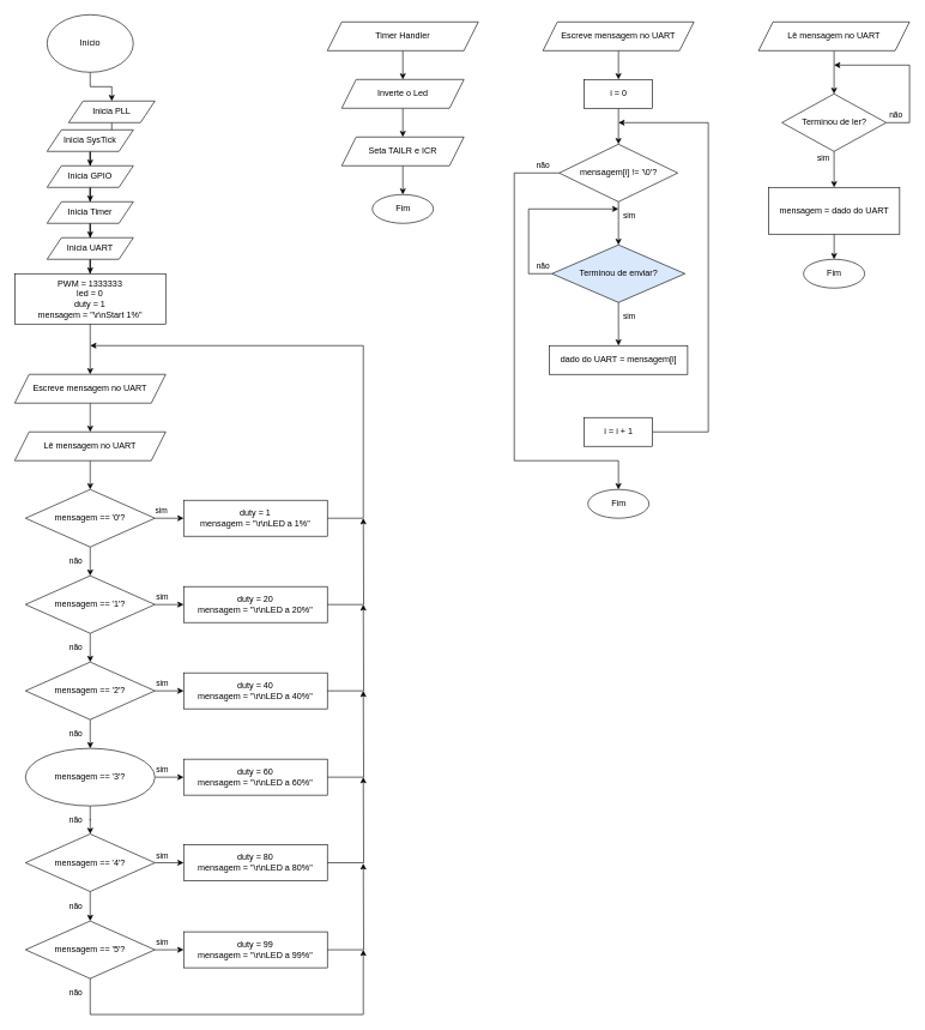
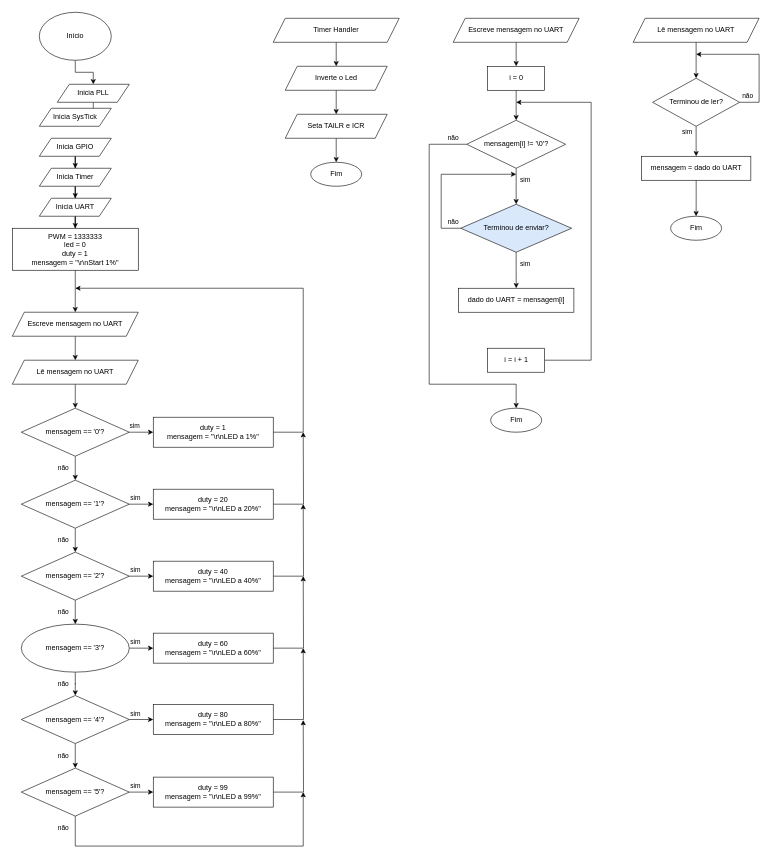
  <mxCell id="0" />
  <mxCell id="1" parent="0" />
  <mxCell id="2" style="edgeStyle=orthogonalEdgeStyle;rounded=0;orthogonalLoop=1;jettySize=auto;html=1;entryX=0.5;entryY=0;entryDx=0;entryDy=0;" edge="1" parent="1" source="3" target="5"><mxGeometry relative="1" as="geometry" /></mxCell>
  <mxCell id="3" value="Início" style="ellipse;whiteSpace=wrap;html=1;" vertex="1" parent="1"><mxGeometry x="65" y="20" width="120" height="80" as="geometry" /></mxCell>
  <mxCell id="4" style="edgeStyle=orthogonalEdgeStyle;rounded=0;orthogonalLoop=1;jettySize=auto;html=1;entryX=0.5;entryY=0;entryDx=0;entryDy=0;" edge="1" parent="1" source="5" target="7"><mxGeometry relative="1" as="geometry" /></mxCell>
  <mxCell id="5" value="Inicia PLL" style="shape=parallelogram;perimeter=parallelogramPerimeter;whiteSpace=wrap;html=1;fixedSize=1;" vertex="1" parent="1"><mxGeometry x="95" y="140" width="120" height="30" as="geometry" /></mxCell>
- <mxCell id="6" style="edgeStyle=orthogonalEdgeStyle;rounded=0;orthogonalLoop=1;jettySize=auto;html=1;entryX=0.5;entryY=0;entryDx=0;entryDy=0;" edge="1" parent="1" source="7" target="9"><mxGeometry relative="1" as="geometry" /></mxCell>
  <mxCell id="7" value="Inicia SysTick" style="shape=parallelogram;perimeter=parallelogramPerimeter;whiteSpace=wrap;html=1;fixedSize=1;" vertex="1" parent="1"><mxGeometry x="65" y="180" width="120" height="30" as="geometry" /></mxCell>
  <mxCell id="8" style="edgeStyle=orthogonalEdgeStyle;rounded=0;orthogonalLoop=1;jettySize=auto;html=1;entryX=0.5;entryY=0;entryDx=0;entryDy=0;" edge="1" parent="1" source="9" target="11"><mxGeometry relative="1" as="geometry" /></mxCell>
  <mxCell id="9" value="Inicia GPIO" style="shape=parallelogram;perimeter=parallelogramPerimeter;whiteSpace=wrap;html=1;fixedSize=1;" vertex="1" parent="1"><mxGeometry x="65" y="230" width="120" height="30" as="geometry" /></mxCell>
  <mxCell id="10" style="edgeStyle=orthogonalEdgeStyle;rounded=0;orthogonalLoop=1;jettySize=auto;html=1;entryX=0.5;entryY=0;entryDx=0;entryDy=0;" edge="1" parent="1" source="11" target="13"><mxGeometry relative="1" as="geometry" /></mxCell>
  <mxCell id="11" value="Inicia Timer" style="shape=parallelogram;perimeter=parallelogramPerimeter;whiteSpace=wrap;html=1;fixedSize=1;" vertex="1" parent="1"><mxGeometry x="65" y="280" width="120" height="30" as="geometry" /></mxCell>
  <mxCell id="12" style="edgeStyle=orthogonalEdgeStyle;rounded=0;orthogonalLoop=1;jettySize=auto;html=1;entryX=0.5;entryY=0;entryDx=0;entryDy=0;" edge="1" parent="1" source="13" target="15"><mxGeometry relative="1" as="geometry" /></mxCell>
  <mxCell id="13" value="Inicia UART" style="shape=parallelogram;perimeter=parallelogramPerimeter;whiteSpace=wrap;html=1;fixedSize=1;" vertex="1" parent="1"><mxGeometry x="65" y="330" width="120" height="30" as="geometry" /></mxCell>
  <mxCell id="14" style="edgeStyle=orthogonalEdgeStyle;rounded=0;orthogonalLoop=1;jettySize=auto;html=1;entryX=0.5;entryY=0;entryDx=0;entryDy=0;" edge="1" parent="1" source="15" target="17"><mxGeometry relative="1" as="geometry" /></mxCell>
  <mxCell id="15" value="PWM = 1333333&lt;br&gt;led = 0&lt;br&gt;duty = 1&lt;br&gt;mensagem = &quot;\r\nStart 1%&quot;" style="rounded=0;whiteSpace=wrap;html=1;" vertex="1" parent="1"><mxGeometry x="20" y="380" width="210" height="70" as="geometry" /></mxCell>
  <mxCell id="16" style="edgeStyle=orthogonalEdgeStyle;rounded=0;orthogonalLoop=1;jettySize=auto;html=1;entryX=0.5;entryY=0;entryDx=0;entryDy=0;" edge="1" parent="1" source="17" target="19"><mxGeometry relative="1" as="geometry" /></mxCell>
  <mxCell id="17" value="Escreve mensagem no UART" style="shape=parallelogram;perimeter=parallelogramPerimeter;whiteSpace=wrap;html=1;fixedSize=1;" vertex="1" parent="1"><mxGeometry x="20" y="520" width="210" height="40" as="geometry" /></mxCell>
  <mxCell id="18" style="edgeStyle=orthogonalEdgeStyle;rounded=0;orthogonalLoop=1;jettySize=auto;html=1;entryX=0.5;entryY=0;entryDx=0;entryDy=0;" edge="1" parent="1" source="19" target="22"><mxGeometry relative="1" as="geometry" /></mxCell>
  <mxCell id="19" value="Lê mensagem no UART" style="shape=parallelogram;perimeter=parallelogramPerimeter;whiteSpace=wrap;html=1;fixedSize=1;" vertex="1" parent="1"><mxGeometry x="20" y="600" width="210" height="40" as="geometry" /></mxCell>
  <mxCell id="20" value="não" style="edgeStyle=orthogonalEdgeStyle;rounded=0;orthogonalLoop=1;jettySize=auto;html=1;entryX=0.5;entryY=0;entryDx=0;entryDy=0;" edge="1" parent="1" source="22" target="25"><mxGeometry y="-20" relative="1" as="geometry"><mxPoint as="offset" /></mxGeometry></mxCell>
  <mxCell id="21" value="sim" style="edgeStyle=orthogonalEdgeStyle;rounded=0;orthogonalLoop=1;jettySize=auto;html=1;" edge="1" parent="1" source="22" target="39"><mxGeometry x="-0.5" y="10" relative="1" as="geometry"><mxPoint x="295" y="720" as="targetPoint" /><mxPoint x="-1" as="offset" /></mxGeometry></mxCell>
  <mxCell id="22" value="mensagem == '0'?" style="rhombus;whiteSpace=wrap;html=1;" vertex="1" parent="1"><mxGeometry x="35" y="680" width="180" height="80" as="geometry" /></mxCell>
  <mxCell id="23" value="não" style="edgeStyle=orthogonalEdgeStyle;rounded=0;orthogonalLoop=1;jettySize=auto;html=1;entryX=0.5;entryY=0;entryDx=0;entryDy=0;" edge="1" parent="1" source="25" target="28"><mxGeometry y="-20" relative="1" as="geometry"><mxPoint as="offset" /></mxGeometry></mxCell>
  <mxCell id="24" value="sim" style="edgeStyle=orthogonalEdgeStyle;rounded=0;orthogonalLoop=1;jettySize=auto;html=1;" edge="1" parent="1" source="25" target="41"><mxGeometry x="-0.5" y="10" relative="1" as="geometry"><mxPoint as="offset" /></mxGeometry></mxCell>
  <mxCell id="25" value="mensagem == '1'?" style="rhombus;whiteSpace=wrap;html=1;" vertex="1" parent="1"><mxGeometry x="35" y="800" width="180" height="80" as="geometry" /></mxCell>
  <mxCell id="26" value="não" style="edgeStyle=orthogonalEdgeStyle;rounded=0;orthogonalLoop=1;jettySize=auto;html=1;entryX=0.5;entryY=0;entryDx=0;entryDy=0;" edge="1" parent="1" source="28" target="31"><mxGeometry y="-20" relative="1" as="geometry"><mxPoint as="offset" /></mxGeometry></mxCell>
  <mxCell id="27" value="sim" style="edgeStyle=orthogonalEdgeStyle;rounded=0;orthogonalLoop=1;jettySize=auto;html=1;" edge="1" parent="1" source="28" target="43"><mxGeometry x="-0.5" y="10" relative="1" as="geometry"><mxPoint as="offset" /></mxGeometry></mxCell>
  <mxCell id="28" value="mensagem == '2'?" style="rhombus;whiteSpace=wrap;html=1;" vertex="1" parent="1"><mxGeometry x="35" y="920" width="180" height="80" as="geometry" /></mxCell>
  <mxCell id="29" value="não" style="edgeStyle=orthogonalEdgeStyle;rounded=0;orthogonalLoop=1;jettySize=auto;html=1;entryX=0.5;entryY=0;entryDx=0;entryDy=0;" edge="1" parent="1" source="31" target="34"><mxGeometry x="0.024" y="-20" relative="1" as="geometry"><mxPoint as="offset" /></mxGeometry></mxCell>
  <mxCell id="30" value="sim" style="edgeStyle=orthogonalEdgeStyle;rounded=0;orthogonalLoop=1;jettySize=auto;html=1;" edge="1" parent="1" source="31" target="45"><mxGeometry x="-0.5" y="10" relative="1" as="geometry"><mxPoint as="offset" /></mxGeometry></mxCell>
  <mxCell id="31" value="mensagem == '3'?" style="ellipse;whiteSpace=wrap;html=1;" vertex="1" parent="1"><mxGeometry x="35" y="1040" width="180" height="80" as="geometry" /></mxCell>
  <mxCell id="32" value="não" style="edgeStyle=orthogonalEdgeStyle;rounded=0;orthogonalLoop=1;jettySize=auto;html=1;entryX=0.5;entryY=0;entryDx=0;entryDy=0;" edge="1" parent="1" source="34" target="37"><mxGeometry x="0.024" y="-20" relative="1" as="geometry"><mxPoint as="offset" /></mxGeometry></mxCell>
  <mxCell id="33" value="sim" style="edgeStyle=orthogonalEdgeStyle;rounded=0;orthogonalLoop=1;jettySize=auto;html=1;" edge="1" parent="1" source="34" target="47"><mxGeometry x="-0.5" y="9" relative="1" as="geometry"><mxPoint as="offset" /></mxGeometry></mxCell>
  <mxCell id="34" value="mensagem == '4'?" style="rhombus;whiteSpace=wrap;html=1;" vertex="1" parent="1"><mxGeometry x="35" y="1159" width="180" height="80" as="geometry" /></mxCell>
  <mxCell id="35" value="sim" style="edgeStyle=orthogonalEdgeStyle;rounded=0;orthogonalLoop=1;jettySize=auto;html=1;" edge="1" parent="1" source="37" target="49"><mxGeometry x="-0.5" y="10" relative="1" as="geometry"><mxPoint as="offset" /></mxGeometry></mxCell>
  <mxCell id="36" value="não" style="edgeStyle=orthogonalEdgeStyle;rounded=0;orthogonalLoop=1;jettySize=auto;html=1;" edge="1" parent="1" source="37"><mxGeometry x="-0.923" y="-20" relative="1" as="geometry"><mxPoint x="505" y="1320" as="targetPoint" /><Array as="points"><mxPoint x="125" y="1410" /><mxPoint x="505" y="1410" /></Array><mxPoint as="offset" /></mxGeometry></mxCell>
  <mxCell id="37" value="mensagem == '5'?" style="rhombus;whiteSpace=wrap;html=1;" vertex="1" parent="1"><mxGeometry x="35" y="1280" width="180" height="80" as="geometry" /></mxCell>
  <mxCell id="38" style="edgeStyle=orthogonalEdgeStyle;rounded=0;orthogonalLoop=1;jettySize=auto;html=1;" edge="1" parent="1" source="39"><mxGeometry relative="1" as="geometry"><mxPoint x="125" y="480" as="targetPoint" /><Array as="points"><mxPoint x="505" y="720" /><mxPoint x="505" y="480" /></Array></mxGeometry></mxCell>
  <mxCell id="39" value="duty = 1&lt;br&gt;mensagem = &quot;\r\nLED a 1%&quot;" style="rounded=0;whiteSpace=wrap;html=1;" vertex="1" parent="1"><mxGeometry x="255" y="695" width="200" height="50" as="geometry" /></mxCell>
  <mxCell id="40" style="edgeStyle=orthogonalEdgeStyle;rounded=0;orthogonalLoop=1;jettySize=auto;html=1;" edge="1" parent="1" source="41"><mxGeometry relative="1" as="geometry"><mxPoint x="505" y="720" as="targetPoint" /></mxGeometry></mxCell>
  <mxCell id="41" value="duty = 20&lt;br&gt;mensagem = &quot;\r\nLED a 20%&quot;" style="rounded=0;whiteSpace=wrap;html=1;" vertex="1" parent="1"><mxGeometry x="255" y="815" width="200" height="50" as="geometry" /></mxCell>
  <mxCell id="42" style="edgeStyle=orthogonalEdgeStyle;rounded=0;orthogonalLoop=1;jettySize=auto;html=1;" edge="1" parent="1" source="43"><mxGeometry relative="1" as="geometry"><mxPoint x="505" y="840" as="targetPoint" /></mxGeometry></mxCell>
  <mxCell id="43" value="duty = 40&lt;br&gt;mensagem = &quot;\r\nLED a 40%&quot;" style="rounded=0;whiteSpace=wrap;html=1;" vertex="1" parent="1"><mxGeometry x="255" y="935" width="200" height="50" as="geometry" /></mxCell>
  <mxCell id="44" style="edgeStyle=orthogonalEdgeStyle;rounded=0;orthogonalLoop=1;jettySize=auto;html=1;" edge="1" parent="1" source="45"><mxGeometry relative="1" as="geometry"><mxPoint x="505" y="960" as="targetPoint" /></mxGeometry></mxCell>
  <mxCell id="45" value="duty = 60&lt;br&gt;mensagem = &quot;\r\nLED a 60%&quot;" style="rounded=0;whiteSpace=wrap;html=1;" vertex="1" parent="1"><mxGeometry x="255" y="1055" width="200" height="50" as="geometry" /></mxCell>
  <mxCell id="46" style="edgeStyle=orthogonalEdgeStyle;rounded=0;orthogonalLoop=1;jettySize=auto;html=1;" edge="1" parent="1" source="47"><mxGeometry relative="1" as="geometry"><mxPoint x="505" y="1080" as="targetPoint" /></mxGeometry></mxCell>
  <mxCell id="47" value="duty = 80&lt;br&gt;mensagem = &quot;\r\nLED a 80%&quot;" style="rounded=0;whiteSpace=wrap;html=1;" vertex="1" parent="1"><mxGeometry x="255" y="1174" width="200" height="50" as="geometry" /></mxCell>
  <mxCell id="48" style="edgeStyle=orthogonalEdgeStyle;rounded=0;orthogonalLoop=1;jettySize=auto;html=1;" edge="1" parent="1" source="49"><mxGeometry relative="1" as="geometry"><mxPoint x="505" y="1200" as="targetPoint" /></mxGeometry></mxCell>
  <mxCell id="49" value="duty = 99&lt;br&gt;mensagem = &quot;\r\nLED a 99%&quot;" style="rounded=0;whiteSpace=wrap;html=1;" vertex="1" parent="1"><mxGeometry x="255" y="1295" width="200" height="50" as="geometry" /></mxCell>
  <mxCell id="50" value="" style="edgeStyle=orthogonalEdgeStyle;rounded=0;orthogonalLoop=1;jettySize=auto;html=1;" edge="1" parent="1" source="51" target="65"><mxGeometry relative="1" as="geometry" /></mxCell>
  <mxCell id="51" value="Escreve mensagem no UART" style="shape=parallelogram;perimeter=parallelogramPerimeter;whiteSpace=wrap;html=1;fixedSize=1;" vertex="1" parent="1"><mxGeometry x="755" y="30" width="210" height="40" as="geometry" /></mxCell>
  <mxCell id="52" value="" style="edgeStyle=orthogonalEdgeStyle;rounded=0;orthogonalLoop=1;jettySize=auto;html=1;" edge="1" parent="1" source="53" target="75"><mxGeometry relative="1" as="geometry" /></mxCell>
  <mxCell id="53" value="Lê mensagem no UART" style="shape=parallelogram;perimeter=parallelogramPerimeter;whiteSpace=wrap;html=1;fixedSize=1;" vertex="1" parent="1"><mxGeometry x="1055" y="30" width="210" height="40" as="geometry" /></mxCell>
  <mxCell id="54" value="" style="edgeStyle=orthogonalEdgeStyle;rounded=0;orthogonalLoop=1;jettySize=auto;html=1;" edge="1" parent="1" source="55" target="57"><mxGeometry relative="1" as="geometry" /></mxCell>
  <mxCell id="55" value="Timer Handler" style="shape=parallelogram;perimeter=parallelogramPerimeter;whiteSpace=wrap;html=1;fixedSize=1;" vertex="1" parent="1"><mxGeometry x="455" y="30" width="210" height="40" as="geometry" /></mxCell>
  <mxCell id="56" value="" style="edgeStyle=orthogonalEdgeStyle;rounded=0;orthogonalLoop=1;jettySize=auto;html=1;" edge="1" parent="1" source="57" target="59"><mxGeometry relative="1" as="geometry" /></mxCell>
  <mxCell id="57" value="Inverte o Led" style="shape=parallelogram;perimeter=parallelogramPerimeter;whiteSpace=wrap;html=1;fixedSize=1;" vertex="1" parent="1"><mxGeometry x="475" y="110" width="170" height="40" as="geometry" /></mxCell>
  <mxCell id="58" value="" style="edgeStyle=orthogonalEdgeStyle;rounded=0;orthogonalLoop=1;jettySize=auto;html=1;" edge="1" parent="1" source="59" target="60"><mxGeometry relative="1" as="geometry" /></mxCell>
  <mxCell id="59" value="Seta TAILR e ICR" style="shape=parallelogram;perimeter=parallelogramPerimeter;whiteSpace=wrap;html=1;fixedSize=1;" vertex="1" parent="1"><mxGeometry x="475" y="190" width="170" height="40" as="geometry" /></mxCell>
  <mxCell id="60" value="Fim" style="ellipse;whiteSpace=wrap;html=1;" vertex="1" parent="1"><mxGeometry x="517.5" y="270" width="85" height="40" as="geometry" /></mxCell>
  <mxCell id="61" value="sim" style="edgeStyle=orthogonalEdgeStyle;rounded=0;orthogonalLoop=1;jettySize=auto;html=1;" edge="1" parent="1" source="63" target="69"><mxGeometry x="-0.333" y="15" relative="1" as="geometry"><mxPoint as="offset" /></mxGeometry></mxCell>
  <mxCell id="62" value="não" style="edgeStyle=orthogonalEdgeStyle;rounded=0;orthogonalLoop=1;jettySize=auto;html=1;" edge="1" parent="1" source="63"><mxGeometry x="-0.898" y="-10" relative="1" as="geometry"><mxPoint x="860" y="290" as="targetPoint" /><Array as="points"><mxPoint x="735" y="380" /><mxPoint x="735" y="290" /></Array><mxPoint as="offset" /></mxGeometry></mxCell>
  <mxCell id="63" value="Terminou de enviar?" style="rhombus;whiteSpace=wrap;html=1;fillColor=#dae8fc;" vertex="1" parent="1"><mxGeometry x="767.5" y="340" width="185" height="80" as="geometry" /></mxCell>
  <mxCell id="64" value="" style="edgeStyle=orthogonalEdgeStyle;rounded=0;orthogonalLoop=1;jettySize=auto;html=1;" edge="1" parent="1" source="65" target="68"><mxGeometry relative="1" as="geometry" /></mxCell>
  <mxCell id="65" value="i = 0" style="rounded=0;whiteSpace=wrap;html=1;" vertex="1" parent="1"><mxGeometry x="812.5" y="110" width="95" height="40" as="geometry" /></mxCell>
  <mxCell id="66" value="sim" style="edgeStyle=orthogonalEdgeStyle;rounded=0;orthogonalLoop=1;jettySize=auto;html=1;" edge="1" parent="1" source="68" target="63"><mxGeometry x="-0.333" y="15" relative="1" as="geometry"><mxPoint as="offset" /></mxGeometry></mxCell>
  <mxCell id="67" value="não" style="edgeStyle=orthogonalEdgeStyle;rounded=0;orthogonalLoop=1;jettySize=auto;html=1;entryX=0.5;entryY=0;entryDx=0;entryDy=0;" edge="1" parent="1" source="68" target="72"><mxGeometry x="-0.929" y="-10" relative="1" as="geometry"><mxPoint x="860" y="670" as="targetPoint" /><Array as="points"><mxPoint x="715" y="240" /><mxPoint x="715" y="640" /><mxPoint x="860" y="640" /></Array><mxPoint as="offset" /></mxGeometry></mxCell>
  <mxCell id="68" value="mensagem[i] != '\0'?" style="rhombus;whiteSpace=wrap;html=1;" vertex="1" parent="1"><mxGeometry x="777.5" y="200" width="165" height="80" as="geometry" /></mxCell>
  <mxCell id="69" value="dado do UART = mensagem[i]" style="rounded=0;whiteSpace=wrap;html=1;" vertex="1" parent="1"><mxGeometry x="763.75" y="480" width="192.5" height="40" as="geometry" /></mxCell>
  <mxCell id="70" style="edgeStyle=orthogonalEdgeStyle;rounded=0;orthogonalLoop=1;jettySize=auto;html=1;" edge="1" parent="1" source="71"><mxGeometry relative="1" as="geometry"><mxPoint x="860" y="170" as="targetPoint" /><Array as="points"><mxPoint x="985" y="600" /><mxPoint x="985" y="170" /></Array></mxGeometry></mxCell>
  <mxCell id="71" value="i = i + 1" style="rounded=0;whiteSpace=wrap;html=1;" vertex="1" parent="1"><mxGeometry x="812.5" y="580" width="95" height="40" as="geometry" /></mxCell>
  <mxCell id="72" value="Fim" style="ellipse;whiteSpace=wrap;html=1;" vertex="1" parent="1"><mxGeometry x="817.5" y="680" width="85" height="40" as="geometry" /></mxCell>
  <mxCell id="73" value="sim" style="edgeStyle=orthogonalEdgeStyle;rounded=0;orthogonalLoop=1;jettySize=auto;html=1;" edge="1" parent="1" source="75" target="78"><mxGeometry x="-0.6" y="-15" relative="1" as="geometry"><mxPoint as="offset" /></mxGeometry></mxCell>
  <mxCell id="74" value="não" style="edgeStyle=orthogonalEdgeStyle;rounded=0;orthogonalLoop=1;jettySize=auto;html=1;" edge="1" parent="1" source="75"><mxGeometry x="-0.885" y="10" relative="1" as="geometry"><mxPoint x="1160" y="90" as="targetPoint" /><Array as="points"><mxPoint x="1265" y="170" /><mxPoint x="1265" y="90" /></Array><mxPoint as="offset" /></mxGeometry></mxCell>
  <mxCell id="75" value="Terminou de ler?" style="rhombus;whiteSpace=wrap;html=1;" vertex="1" parent="1"><mxGeometry x="1087.5" y="130" width="145" height="80" as="geometry" /></mxCell>
  <mxCell id="76" value="Fim" style="ellipse;whiteSpace=wrap;html=1;" vertex="1" parent="1"><mxGeometry x="1117.5" y="360" width="85" height="40" as="geometry" /></mxCell>
  <mxCell id="77" value="" style="edgeStyle=orthogonalEdgeStyle;rounded=0;orthogonalLoop=1;jettySize=auto;html=1;" edge="1" parent="1" source="78" target="76"><mxGeometry relative="1" as="geometry" /></mxCell>
- <mxCell id="78" value="mensagem = dado do UART" style="rounded=0;whiteSpace=wrap;html=1;" vertex="1" parent="1"><mxGeometry x="1068.75" y="260" width="182.5" height="65" as="geometry" /></mxCell>
+ <mxCell id="78" value="mensagem = dado do UART" style="rounded=0;whiteSpace=wrap;html=1;" vertex="1" parent="1"><mxGeometry x="1068.75" y="260" width="182.5" height="40" as="geometry" /></mxCell>
